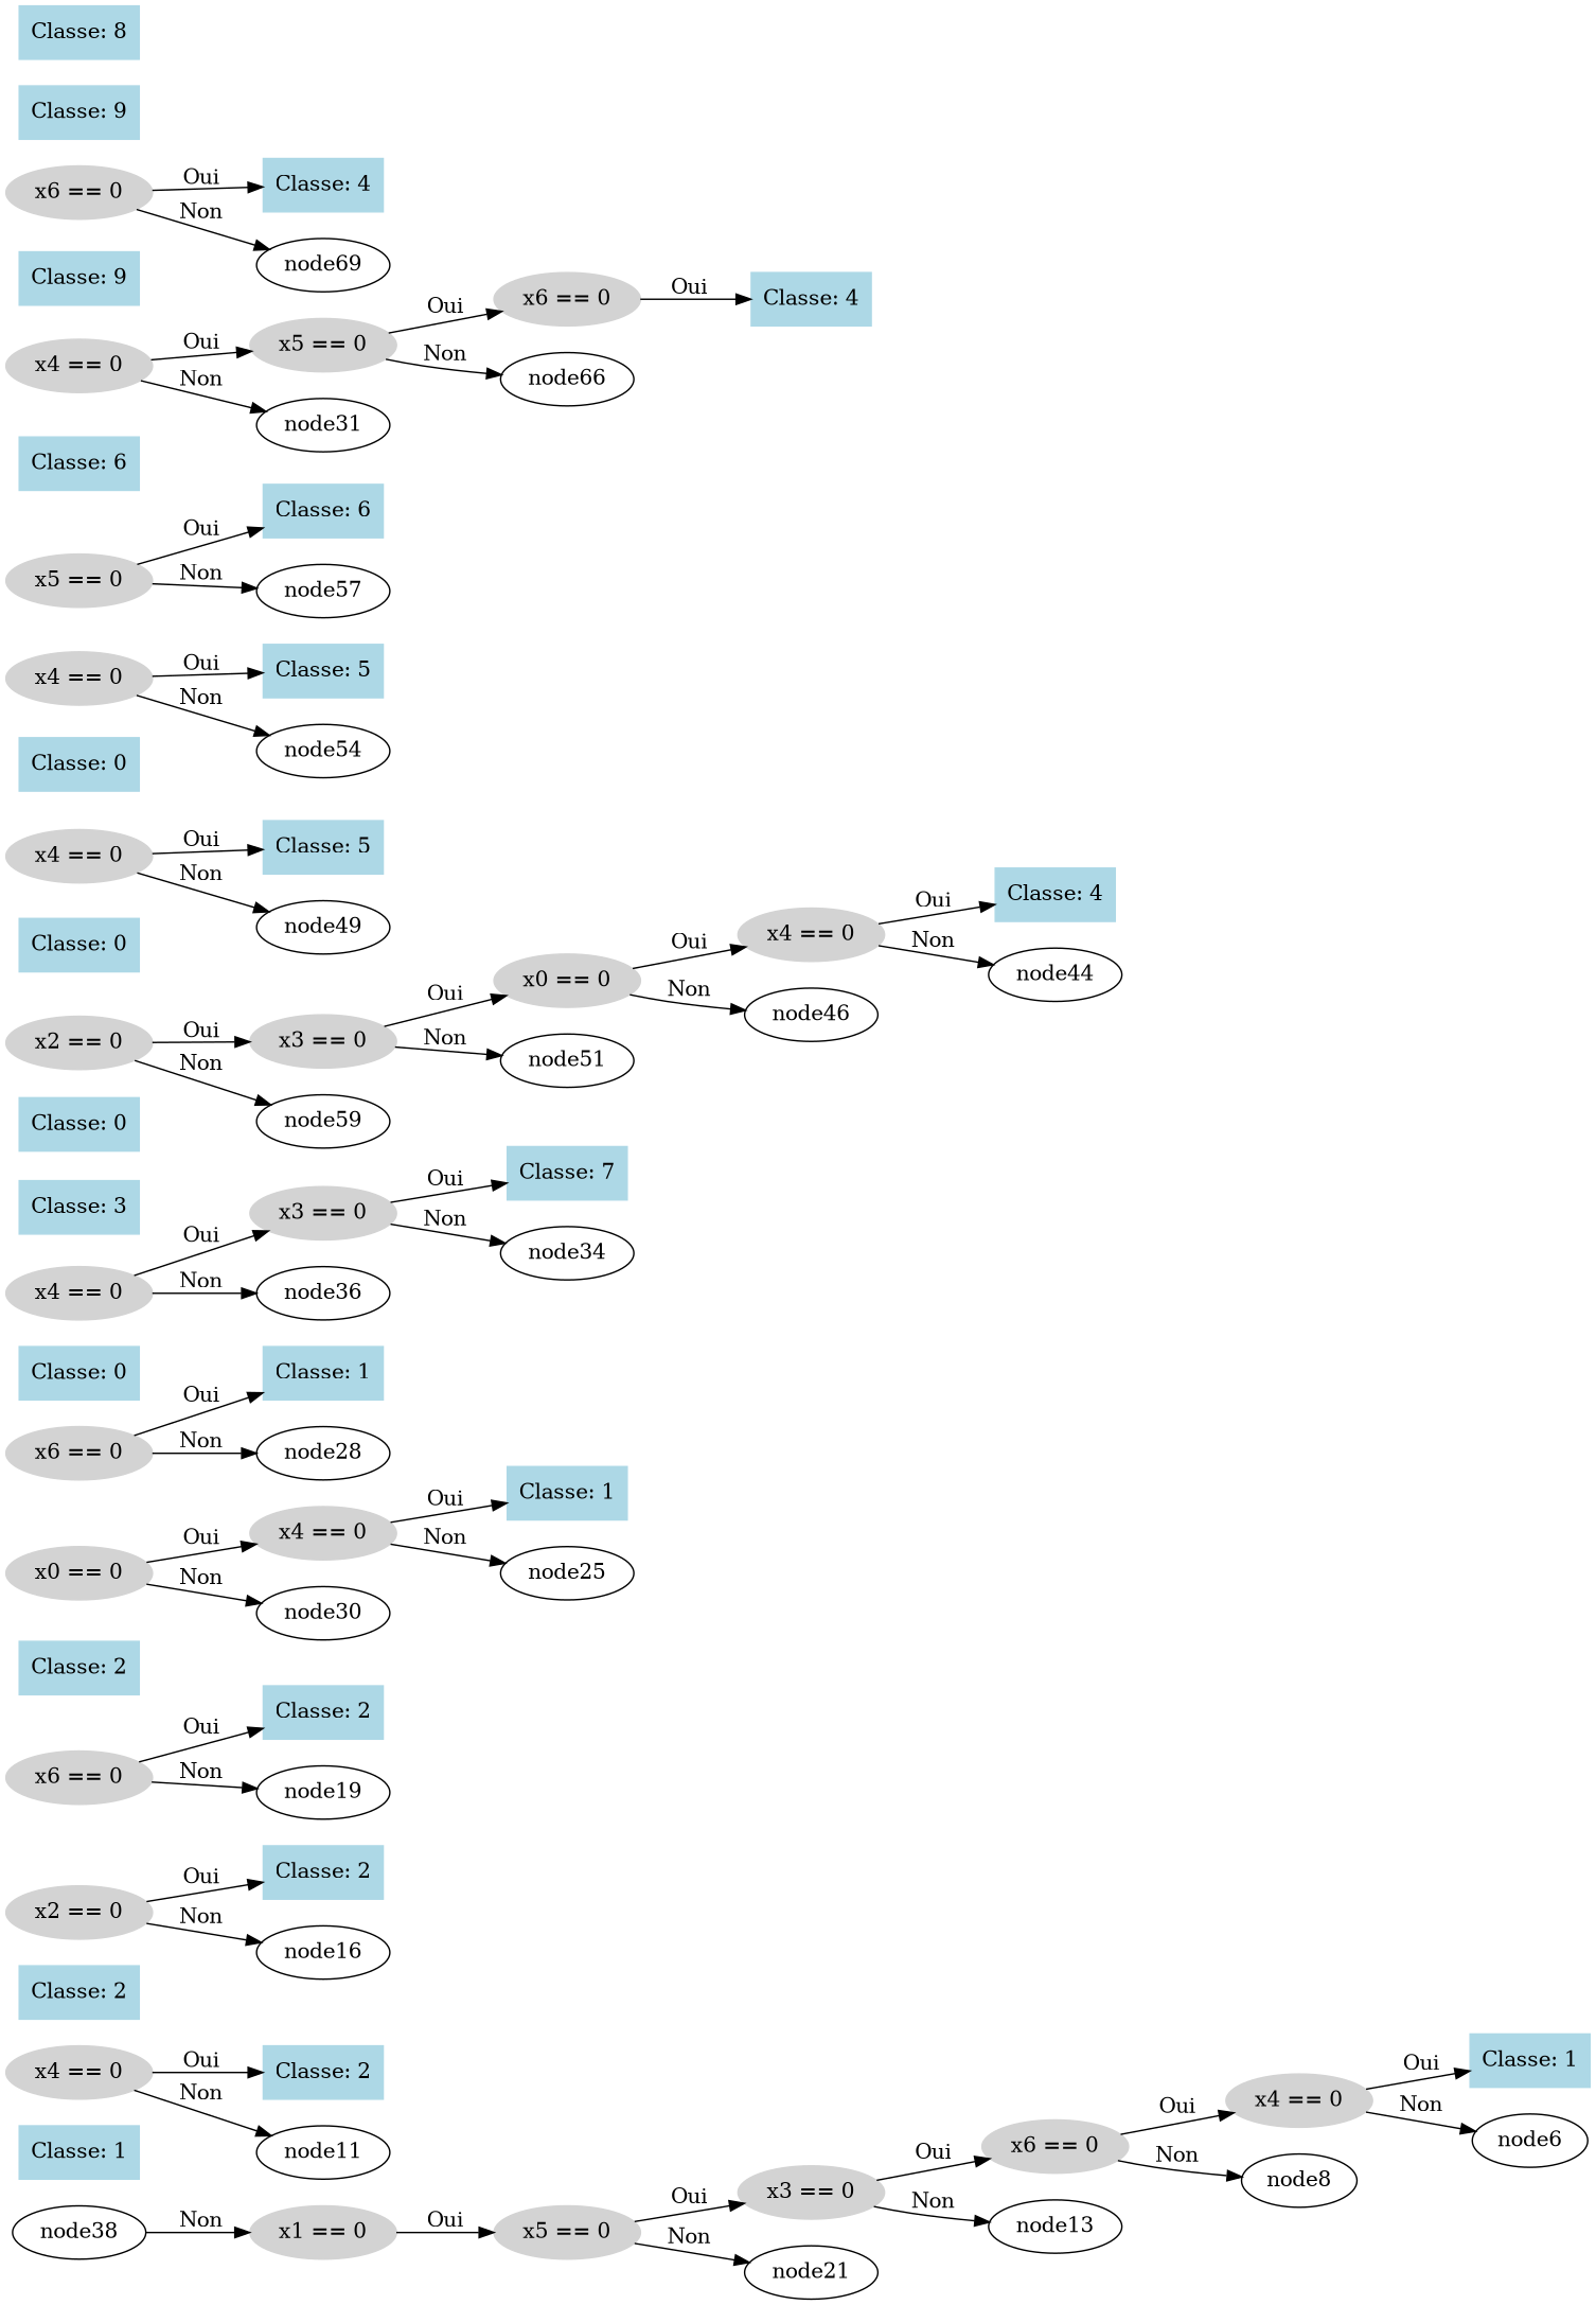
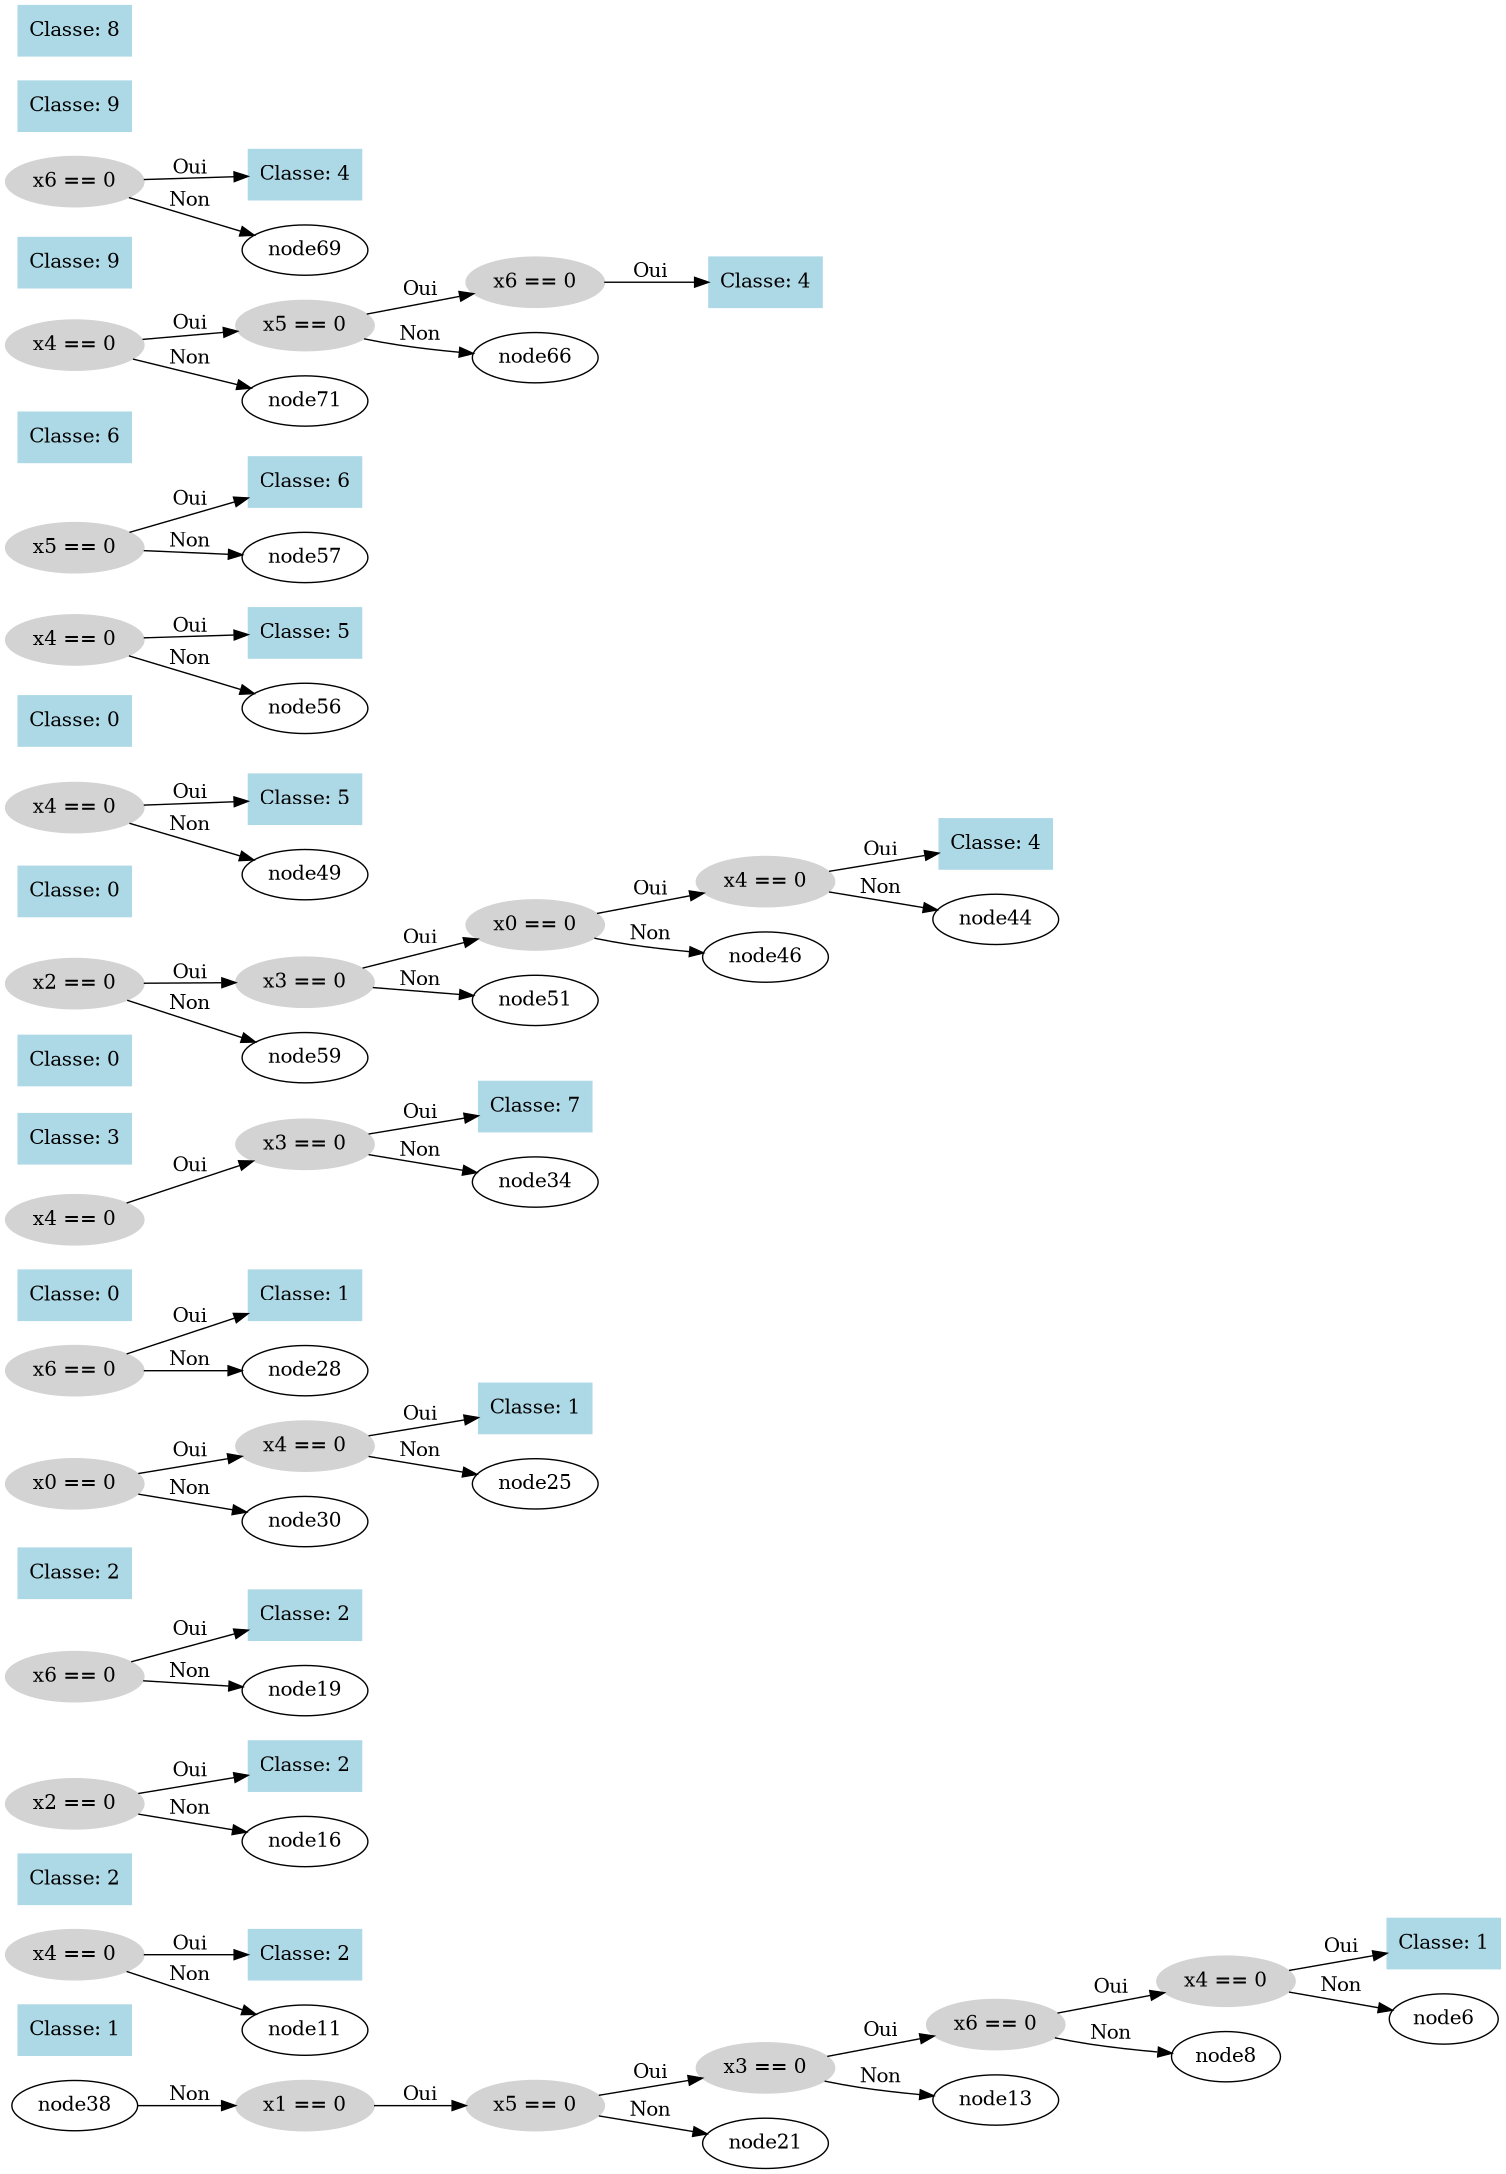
  digraph {
    rankdir=LR
    node [color=lightblue shape=box style=filled]
    n1 [color=lightgray label="x1 == 0" shape=ellipse]
    n2 [color=lightgray label="x5 == 0" shape=ellipse]
    n3 [color=lightgray label="x3 == 0" shape=ellipse]
    node21 [color="" shape="" style=""]
    node38 [color="" shape="" style=""]
    n6 [color=lightgray label="x6 == 0" shape=ellipse]
    node13 [color="" shape="" style=""]
    n8 [color=lightgray label="x4 == 0" shape=ellipse]
    node8 [color="" shape="" style=""]
    n10 [label="Classe: 1"]
    node6 [color="" shape="" style=""]
    n12 [label="Classe: 1"]
    n13 [color=lightgray label="x4 == 0" shape=ellipse]
    n14 [label="Classe: 2"]
    node11 [color="" shape="" style=""]
    n16 [label="Classe: 2"]
    n17 [color=lightgray label="x2 == 0" shape=ellipse]
    n18 [label="Classe: 2"]
    node16 [color="" shape="" style=""]
    n20 [color=lightgray label="x6 == 0" shape=ellipse]
    n21 [label="Classe: 2"]
    node19 [color="" shape="" style=""]
    n23 [label="Classe: 2"]
    n24 [color=lightgray label="x0 == 0" shape=ellipse]
    n25 [color=lightgray label="x4 == 0" shape=ellipse]
    node30 [color="" shape="" style=""]
    n27 [label="Classe: 1"]
    node25 [color="" shape="" style=""]
    n29 [color=lightgray label="x6 == 0" shape=ellipse]
    n30 [label="Classe: 1"]
    node28 [color="" shape="" style=""]
    n32 [label="Classe: 0"]
    n33 [color=lightgray label="x4 == 0" shape=ellipse]
    n34 [color=lightgray label="x3 == 0" shape=ellipse]
-   node36 [color="" shape="" style=""]
    n36 [label="Classe: 7"]
    node34 [color="" shape="" style=""]
    n38 [label="Classe: 3"]
    n39 [label="Classe: 0"]
    n40 [color=lightgray label="x2 == 0" shape=ellipse]
    n41 [color=lightgray label="x3 == 0" shape=ellipse]
    node59 [color="" shape="" style=""]
    n43 [color=lightgray label="x0 == 0" shape=ellipse]
    node51 [color="" shape="" style=""]
    n45 [color=lightgray label="x4 == 0" shape=ellipse]
    node46 [color="" shape="" style=""]
    n47 [label="Classe: 4"]
    node44 [color="" shape="" style=""]
    n49 [label="Classe: 0"]
    n50 [color=lightgray label="x4 == 0" shape=ellipse]
    n51 [label="Classe: 5"]
    node49 [color="" shape="" style=""]
    n53 [label="Classe: 0"]
    n54 [color=lightgray label="x4 == 0" shape=ellipse]
    n55 [label="Classe: 5"]
-   node54 [color="" shape="" style=""]
+   node54 [label=node56 color="" shape="" style=""]
    n57 [color=lightgray label="x5 == 0" shape=ellipse]
    n58 [label="Classe: 6"]
    node57 [color="" shape="" style=""]
    n60 [label="Classe: 6"]
    n61 [color=lightgray label="x4 == 0" shape=ellipse]
    n62 [color=lightgray label="x5 == 0" shape=ellipse]
-   node71 [label=node31 color="" shape="" style=""]
+   node71 [color="" shape="" style=""]
    n64 [color=lightgray label="x6 == 0" shape=ellipse]
    node66 [color="" shape="" style=""]
    n66 [label="Classe: 4"]
    n67 [label="Classe: 9"]
    n68 [color=lightgray label="x6 == 0" shape=ellipse]
    n69 [label="Classe: 4"]
    node69 [color="" shape="" style=""]
    n71 [label="Classe: 9"]
    n72 [label="Classe: 8"]
    n1 -> n2 [label=Oui]
    n2 -> n3 [label=Oui]
    n2 -> node21 [label=Non]
    n3 -> n6 [label=Oui]
    n3 -> node13 [label=Non]
    node38 -> n1 [label=Non]
    n6 -> n8 [label=Oui]
    n6 -> node8 [label=Non]
    n8 -> n10 [label=Oui]
    n8 -> node6 [label=Non]
    n13 -> n14 [label=Oui]
    n13 -> node11 [label=Non]
    n17 -> n18 [label=Oui]
    n17 -> node16 [label=Non]
    n20 -> n21 [label=Oui]
    n20 -> node19 [label=Non]
    n24 -> n25 [label=Oui]
    n24 -> node30 [label=Non]
    n25 -> n27 [label=Oui]
    n25 -> node25 [label=Non]
    n29 -> n30 [label=Oui]
    n29 -> node28 [label=Non]
    n33 -> n34 [label=Oui]
-   n33 -> node36 [label=Non]
    n34 -> n36 [label=Oui]
    n34 -> node34 [label=Non]
    n40 -> n41 [label=Oui]
    n40 -> node59 [label=Non]
    n41 -> n43 [label=Oui]
    n41 -> node51 [label=Non]
    n43 -> n45 [label=Oui]
    n43 -> node46 [label=Non]
    n45 -> n47 [label=Oui]
    n45 -> node44 [label=Non]
    n50 -> n51 [label=Oui]
    n50 -> node49 [label=Non]
    n54 -> n55 [label=Oui]
    n54 -> node54 [label=Non]
    n57 -> n58 [label=Oui]
    n57 -> node57 [label=Non]
    n61 -> n62 [label=Oui]
    n61 -> node71 [label=Non]
    n62 -> n64 [label=Oui]
    n62 -> node66 [label=Non]
    n64 -> n66 [label=Oui]
    n68 -> n69 [label=Oui]
    n68 -> node69 [label=Non]
  }
